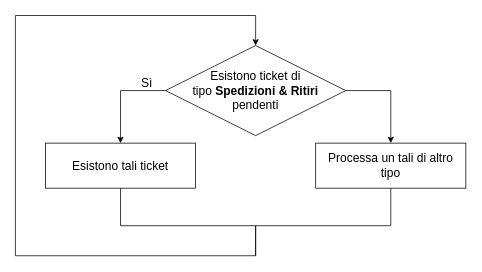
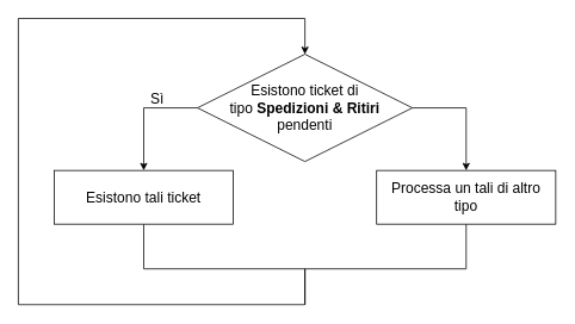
  <mxCell id="0" />
  <mxCell id="1" parent="0" />
  <mxCell id="2" style="edgeStyle=orthogonalEdgeStyle;rounded=0;orthogonalLoop=1;jettySize=auto;html=1;fontSize=16;" edge="1" parent="1" source="4" target="8"><mxGeometry relative="1" as="geometry"><Array as="points"><mxPoint x="160" y="120" /></Array></mxGeometry></mxCell>
  <mxCell id="3" style="edgeStyle=orthogonalEdgeStyle;rounded=0;orthogonalLoop=1;jettySize=auto;html=1;exitX=1;exitY=0.5;exitDx=0;exitDy=0;entryX=0.5;entryY=0;entryDx=0;entryDy=0;fontSize=16;" edge="1" parent="1" source="4" target="11"><mxGeometry relative="1" as="geometry" /></mxCell>
  <mxCell id="4" value="" style="rhombus;whiteSpace=wrap;html=1;" vertex="1" parent="1"><mxGeometry x="220" y="60" width="240" height="120" as="geometry" /></mxCell>
  <mxCell id="5" value="&lt;div&gt;&lt;font style=&quot;font-size: 16px&quot;&gt;Esistono ticket di &lt;br&gt;&lt;/font&gt;&lt;/div&gt;&lt;div&gt;&lt;font style=&quot;font-size: 16px&quot;&gt;tipo &lt;b&gt;Spedizioni &amp;amp; Ritiri&lt;/b&gt; &lt;br&gt;&lt;/font&gt;&lt;/div&gt;&lt;div&gt;&lt;font style=&quot;font-size: 16px&quot;&gt;pendenti&lt;/font&gt;&lt;/div&gt;" style="text;html=1;strokeColor=none;fillColor=none;align=center;verticalAlign=middle;whiteSpace=wrap;rounded=0;" vertex="1" parent="1"><mxGeometry x="230" y="75" width="220" height="90" as="geometry" /></mxCell>
- <mxCell id="6" value="Sì" style="text;html=1;align=center;verticalAlign=middle;resizable=0;points=[];autosize=1;strokeColor=none;fontSize=16;" vertex="1" parent="1"><mxGeometry x="180" y="100" width="30" height="20" as="geometry" /></mxCell>
+ <mxCell id="6" value="Sì" style="text;html=1;align=center;verticalAlign=middle;resizable=0;points=[];autosize=1;strokeColor=none;fontSize=16;" vertex="1" parent="1"><mxGeometry x="160" y="100" width="30" height="20" as="geometry" /></mxCell>
  <mxCell id="7" style="edgeStyle=orthogonalEdgeStyle;rounded=0;orthogonalLoop=1;jettySize=auto;html=1;fontSize=16;endArrow=none;endFill=0;" edge="1" parent="1" source="8"><mxGeometry relative="1" as="geometry"><mxPoint x="340" y="340" as="targetPoint" /><Array as="points"><mxPoint x="160" y="300" /><mxPoint x="340" y="300" /></Array></mxGeometry></mxCell>
  <mxCell id="8" value="" style="rounded=0;whiteSpace=wrap;html=1;" vertex="1" parent="1"><mxGeometry x="60" y="190" width="200" height="60" as="geometry" /></mxCell>
  <mxCell id="9" value="Esistono tali ticket" style="text;html=1;strokeColor=none;fillColor=none;align=center;verticalAlign=middle;whiteSpace=wrap;rounded=0;fontSize=16;" vertex="1" parent="1"><mxGeometry x="75" y="210" width="170" height="20" as="geometry" /></mxCell>
  <mxCell id="10" style="rounded=0;orthogonalLoop=1;jettySize=auto;html=1;fontSize=16;endArrow=none;endFill=0;edgeStyle=orthogonalEdgeStyle;" edge="1" parent="1" source="11"><mxGeometry relative="1" as="geometry"><mxPoint x="20" y="340" as="targetPoint" /><Array as="points"><mxPoint x="520" y="300" /><mxPoint x="340" y="300" /><mxPoint x="340" y="340" /><mxPoint x="20" y="340" /></Array></mxGeometry></mxCell>
  <mxCell id="11" value="" style="rounded=0;whiteSpace=wrap;html=1;" vertex="1" parent="1"><mxGeometry x="420" y="190" width="200" height="60" as="geometry" /></mxCell>
  <mxCell id="12" value="Processa un tali di altro tipo" style="text;html=1;strokeColor=none;fillColor=none;align=center;verticalAlign=middle;whiteSpace=wrap;rounded=0;fontSize=16;" vertex="1" parent="1"><mxGeometry x="435" y="210" width="170" height="20" as="geometry" /></mxCell>
  <mxCell id="13" value="" style="endArrow=classic;html=1;fontSize=16;edgeStyle=orthogonalEdgeStyle;entryX=0.5;entryY=0;entryDx=0;entryDy=0;rounded=0;" edge="1" parent="1" target="4"><mxGeometry width="50" height="50" relative="1" as="geometry"><mxPoint x="20" y="340" as="sourcePoint" /><mxPoint x="30" y="270" as="targetPoint" /><Array as="points"><mxPoint x="20" y="20" /><mxPoint x="340" y="20" /></Array></mxGeometry></mxCell>
